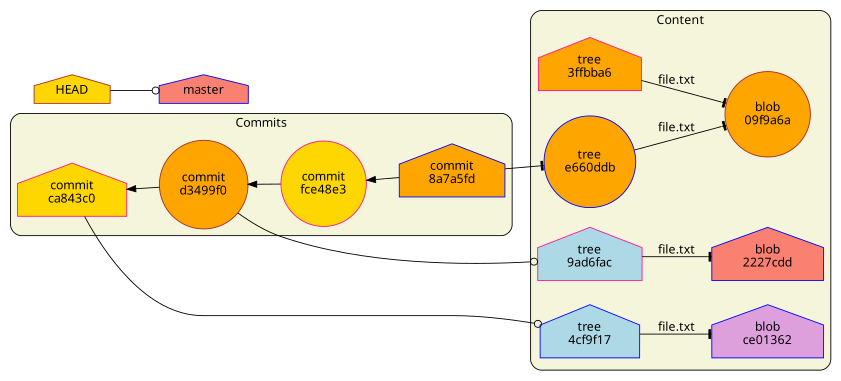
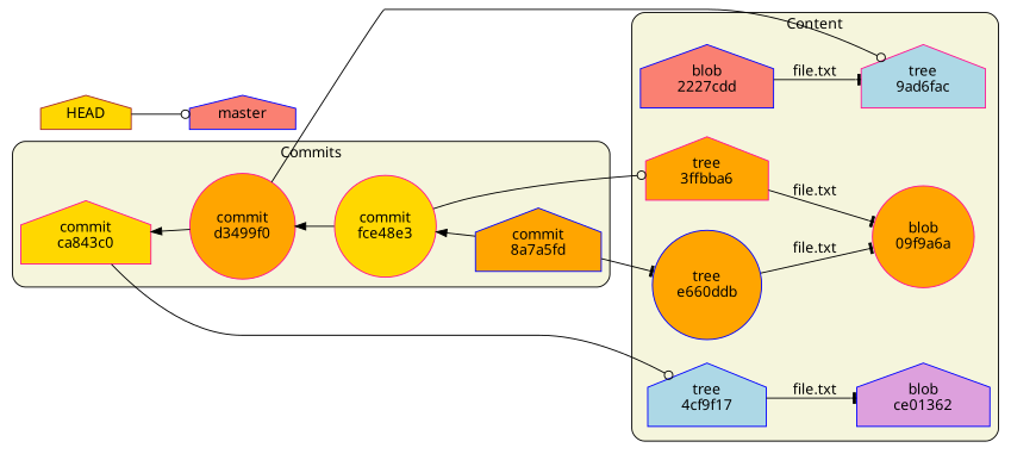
  digraph {
    fontname="Noto Sans"
    nodesep=.3
    rankdir=LR
    ranksep=.5
    node [color=blue fillcolor=orange fontname="Noto Sans" shape=house style=filled]
    edge [arrowhead=tee fontname="Noto Sans"]
    n1 [color=deeppink label="tree\n3ffbba6"]
-   n2 [color=brown label="blob\n09f9a6a" shape=circle]
+   n2 [color=deeppink label="blob\n09f9a6a" shape=circle]
    n3 [fillcolor=lightblue label="tree\n4cf9f17"]
    n4 [fillcolor=plum label="blob\nce01362"]
    n5 [color=deeppink fillcolor=lightblue label="tree\n9ad6fac"]
    n6 [fillcolor=salmon label="blob\n2227cdd"]
    n7 [label="tree\ne660ddb" shape=circle]
    n8 [label="commit\n8a7a5fd"]
    n9 [color=deeppink fillcolor=gold label="commit\nfce48e3" shape=circle]
    n10 [color=deeppink fillcolor=gold label="commit\nca843c0"]
-   n11 [color=brown label="commit\nd3499f0" shape=circle]
+   n11 [color=deeppink label="commit\nd3499f0" shape=circle]
    HEAD [color=brown fillcolor=gold]
    master [fillcolor=salmon]
    subgraph cluster_1 {
      bgcolor=beige
      label=Content
      style=rounded
      n1
      n2
      n3
      n4
      n5
      n6
      n7
    }
    subgraph cluster_2 {
      bgcolor=beige
      label=Commits
      style=rounded
      n8
      n9
      n10
      n11
    }
    n1 -> n2 [label="file.txt"]
    n3 -> n4 [label="file.txt"]
-   n5 -> n6 [label="file.txt"]
+   n6 -> n5 [label="file.txt"]
    n7 -> n2 [label="file.txt"]
    n8 -> n7
+   n9 -> n1 [arrowhead=odot]
    n9 -> n8 [dir=back arrowhead=""]
    n10 -> n3 [arrowhead=odot]
    n10 -> n11 [dir=back arrowhead=""]
    n11 -> n5 [arrowhead=odot]
    n11 -> n9 [dir=back arrowhead=""]
    HEAD -> master [arrowhead=odot]
  }
